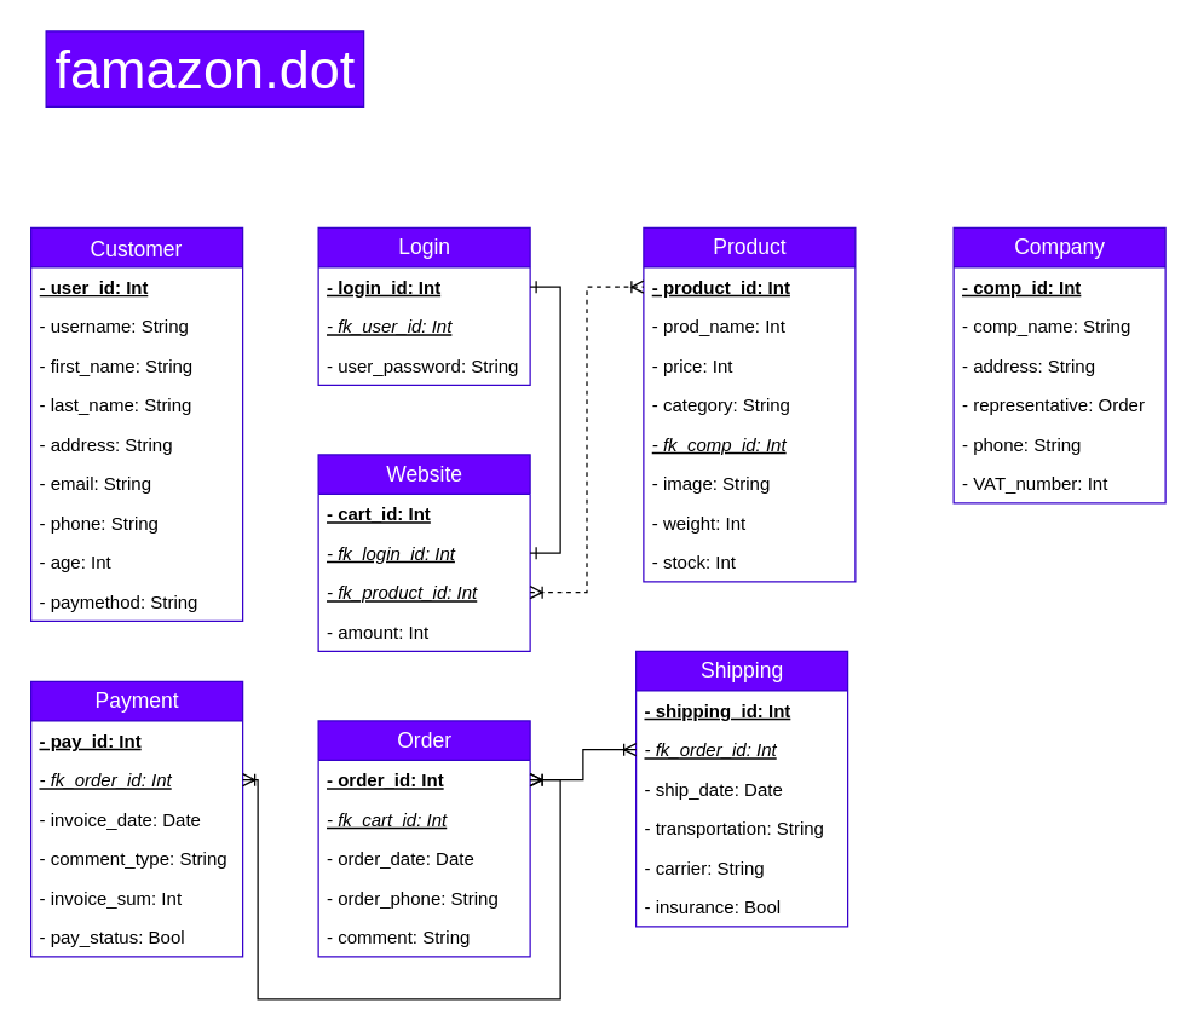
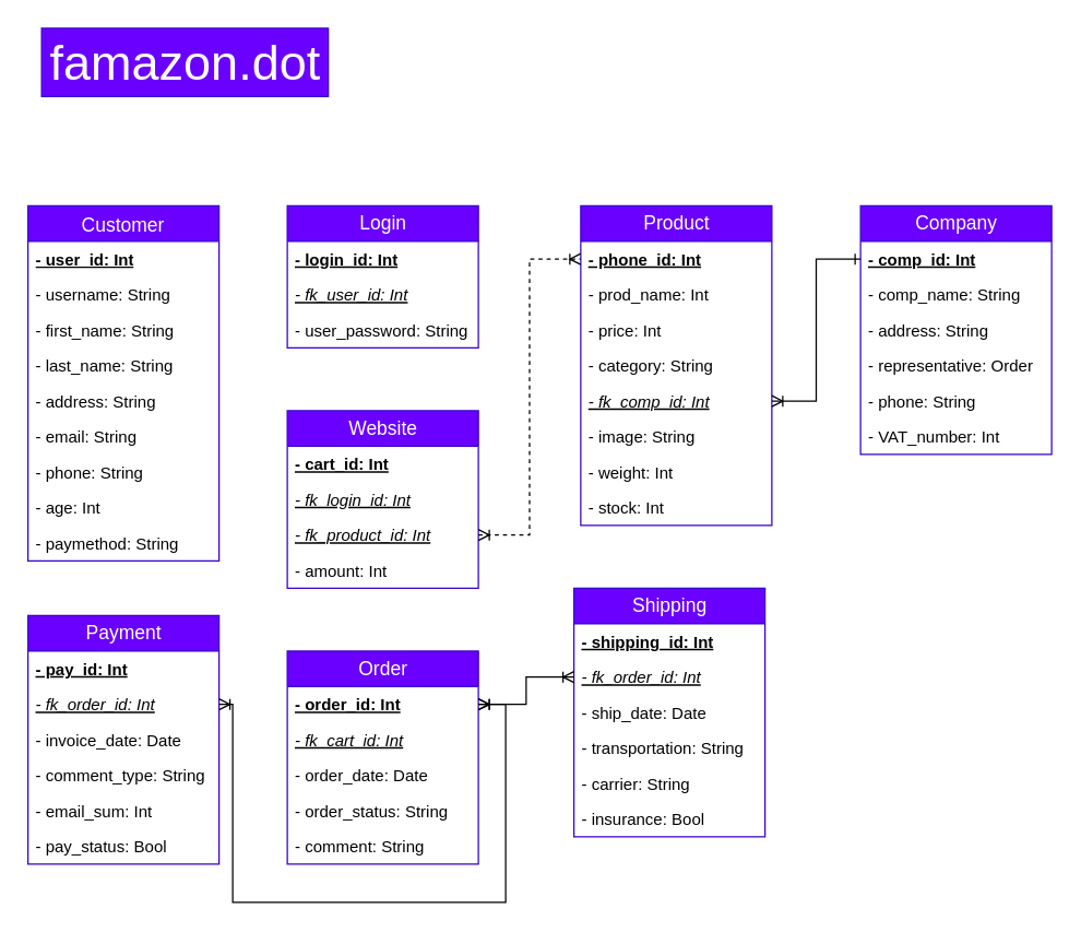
  <mxCell id="0" />
  <mxCell id="1" parent="0" />
  <mxCell id="2" value="famazon.dot" style="text;html=1;align=center;verticalAlign=middle;resizable=0;points=[];autosize=1;fontSize=36;fillColor=#6a00ff;strokeColor=#3700CC;fontColor=#ffffff;" parent="1" vertex="1"><mxGeometry x="30" y="20" width="210" height="50" as="geometry" /></mxCell>
  <mxCell id="3" value="Customer" style="swimlane;fontStyle=0;childLayout=stackLayout;horizontal=1;startSize=26;fillColor=#6a00ff;horizontalStack=0;resizeParent=1;resizeParentMax=0;resizeLast=0;collapsible=1;marginBottom=0;fontSize=14;strokeColor=#3700CC;fontColor=#ffffff;" parent="1" vertex="1"><mxGeometry x="20" y="150" width="140" height="260" as="geometry"><mxRectangle x="40" y="160" width="100" height="26" as="alternateBounds" /></mxGeometry></mxCell>
  <mxCell id="4" value="&lt;b&gt;- user_id: Int&lt;/b&gt;" style="text;align=left;verticalAlign=top;spacingLeft=4;spacingRight=4;overflow=hidden;rotatable=0;points=[[0,0.5],[1,0.5]];portConstraint=eastwest;fontStyle=4;html=1;" parent="3" vertex="1"><mxGeometry y="26" width="140" height="26" as="geometry" /></mxCell>
  <mxCell id="5" value="- username: String" style="text;strokeColor=none;fillColor=none;align=left;verticalAlign=top;spacingLeft=4;spacingRight=4;overflow=hidden;rotatable=0;points=[[0,0.5],[1,0.5]];portConstraint=eastwest;" parent="3" vertex="1"><mxGeometry y="52" width="140" height="26" as="geometry" /></mxCell>
  <mxCell id="6" value="- first_name: String" style="text;strokeColor=none;fillColor=none;align=left;verticalAlign=top;spacingLeft=4;spacingRight=4;overflow=hidden;rotatable=0;points=[[0,0.5],[1,0.5]];portConstraint=eastwest;" parent="3" vertex="1"><mxGeometry y="78" width="140" height="26" as="geometry" /></mxCell>
  <mxCell id="7" value="- last_name: String" style="text;strokeColor=none;fillColor=none;align=left;verticalAlign=top;spacingLeft=4;spacingRight=4;overflow=hidden;rotatable=0;points=[[0,0.5],[1,0.5]];portConstraint=eastwest;" parent="3" vertex="1"><mxGeometry y="104" width="140" height="26" as="geometry" /></mxCell>
  <mxCell id="8" value="- address: String" style="text;strokeColor=none;fillColor=none;align=left;verticalAlign=top;spacingLeft=4;spacingRight=4;overflow=hidden;rotatable=0;points=[[0,0.5],[1,0.5]];portConstraint=eastwest;" parent="3" vertex="1"><mxGeometry y="130" width="140" height="26" as="geometry" /></mxCell>
  <mxCell id="9" value="- email: String" style="text;strokeColor=none;fillColor=none;align=left;verticalAlign=top;spacingLeft=4;spacingRight=4;overflow=hidden;rotatable=0;points=[[0,0.5],[1,0.5]];portConstraint=eastwest;" parent="3" vertex="1"><mxGeometry y="156" width="140" height="26" as="geometry" /></mxCell>
  <mxCell id="10" value="- phone: String" style="text;strokeColor=none;fillColor=none;align=left;verticalAlign=top;spacingLeft=4;spacingRight=4;overflow=hidden;rotatable=0;points=[[0,0.5],[1,0.5]];portConstraint=eastwest;" parent="3" vertex="1"><mxGeometry y="182" width="140" height="26" as="geometry" /></mxCell>
  <mxCell id="11" value="- age: Int" style="text;strokeColor=none;fillColor=none;align=left;verticalAlign=top;spacingLeft=4;spacingRight=4;overflow=hidden;rotatable=0;points=[[0,0.5],[1,0.5]];portConstraint=eastwest;" parent="3" vertex="1"><mxGeometry y="208" width="140" height="26" as="geometry" /></mxCell>
  <mxCell id="12" value="- paymethod: String" style="text;strokeColor=none;fillColor=none;align=left;verticalAlign=top;spacingLeft=4;spacingRight=4;overflow=hidden;rotatable=0;points=[[0,0.5],[1,0.5]];portConstraint=eastwest;" parent="3" vertex="1"><mxGeometry y="234" width="140" height="26" as="geometry" /></mxCell>
  <mxCell id="13" value="Login" style="swimlane;fontStyle=0;childLayout=stackLayout;horizontal=1;startSize=26;fillColor=#6a00ff;horizontalStack=0;resizeParent=1;resizeParentMax=0;resizeLast=0;collapsible=1;marginBottom=0;strokeColor=#3700CC;fontSize=14;html=1;fontColor=#ffffff;" parent="1" vertex="1"><mxGeometry x="210" y="150" width="140" height="104" as="geometry" /></mxCell>
  <mxCell id="14" value="- login_id: Int" style="text;strokeColor=none;fillColor=none;align=left;verticalAlign=top;spacingLeft=4;spacingRight=4;overflow=hidden;rotatable=0;points=[[0,0.5],[1,0.5]];portConstraint=eastwest;fontStyle=5" parent="13" vertex="1"><mxGeometry y="26" width="140" height="26" as="geometry" /></mxCell>
  <mxCell id="15" value="- fk_user_id: Int" style="text;strokeColor=none;fillColor=none;align=left;verticalAlign=top;spacingLeft=4;spacingRight=4;overflow=hidden;rotatable=0;points=[[0,0.5],[1,0.5]];portConstraint=eastwest;fontStyle=6" parent="13" vertex="1"><mxGeometry y="52" width="140" height="26" as="geometry" /></mxCell>
  <mxCell id="16" value="- user_password: String" style="text;strokeColor=none;fillColor=none;align=left;verticalAlign=top;spacingLeft=4;spacingRight=4;overflow=hidden;rotatable=0;points=[[0,0.5],[1,0.5]];portConstraint=eastwest;" parent="13" vertex="1"><mxGeometry y="78" width="140" height="26" as="geometry" /></mxCell>
  <mxCell id="17" value="Product" style="swimlane;fontStyle=0;childLayout=stackLayout;horizontal=1;startSize=26;fillColor=#6a00ff;horizontalStack=0;resizeParent=1;resizeParentMax=0;resizeLast=0;collapsible=1;marginBottom=0;strokeColor=#3700CC;fontSize=14;html=1;fontColor=#ffffff;" parent="1" vertex="1"><mxGeometry x="425" y="150" width="140" height="234" as="geometry" /></mxCell>
- <mxCell id="18" value="- product_id: Int" style="text;strokeColor=none;fillColor=none;align=left;verticalAlign=top;spacingLeft=4;spacingRight=4;overflow=hidden;rotatable=0;points=[[0,0.5],[1,0.5]];portConstraint=eastwest;fontStyle=5" parent="17" vertex="1"><mxGeometry y="26" width="140" height="26" as="geometry" /></mxCell>
+ <mxCell id="18" value="- phone_id: Int" style="text;strokeColor=none;fillColor=none;align=left;verticalAlign=top;spacingLeft=4;spacingRight=4;overflow=hidden;rotatable=0;points=[[0,0.5],[1,0.5]];portConstraint=eastwest;fontStyle=5" parent="17" vertex="1"><mxGeometry y="26" width="140" height="26" as="geometry" /></mxCell>
  <mxCell id="19" value="- prod_name: Int" style="text;strokeColor=none;fillColor=none;align=left;verticalAlign=top;spacingLeft=4;spacingRight=4;overflow=hidden;rotatable=0;points=[[0,0.5],[1,0.5]];portConstraint=eastwest;" parent="17" vertex="1"><mxGeometry y="52" width="140" height="26" as="geometry" /></mxCell>
  <mxCell id="20" value="- price: Int" style="text;strokeColor=none;fillColor=none;align=left;verticalAlign=top;spacingLeft=4;spacingRight=4;overflow=hidden;rotatable=0;points=[[0,0.5],[1,0.5]];portConstraint=eastwest;" parent="17" vertex="1"><mxGeometry y="78" width="140" height="26" as="geometry" /></mxCell>
  <mxCell id="21" value="- category: String" style="text;strokeColor=none;fillColor=none;align=left;verticalAlign=top;spacingLeft=4;spacingRight=4;overflow=hidden;rotatable=0;points=[[0,0.5],[1,0.5]];portConstraint=eastwest;" parent="17" vertex="1"><mxGeometry y="104" width="140" height="26" as="geometry" /></mxCell>
  <mxCell id="22" value="- fk_comp_id: Int" style="text;strokeColor=none;fillColor=none;align=left;verticalAlign=top;spacingLeft=4;spacingRight=4;overflow=hidden;rotatable=0;points=[[0,0.5],[1,0.5]];portConstraint=eastwest;fontStyle=6" parent="17" vertex="1"><mxGeometry y="130" width="140" height="26" as="geometry" /></mxCell>
  <mxCell id="23" value="- image: String" style="text;strokeColor=none;fillColor=none;align=left;verticalAlign=top;spacingLeft=4;spacingRight=4;overflow=hidden;rotatable=0;points=[[0,0.5],[1,0.5]];portConstraint=eastwest;" parent="17" vertex="1"><mxGeometry y="156" width="140" height="26" as="geometry" /></mxCell>
  <mxCell id="24" value="- weight: Int" style="text;strokeColor=none;fillColor=none;align=left;verticalAlign=top;spacingLeft=4;spacingRight=4;overflow=hidden;rotatable=0;points=[[0,0.5],[1,0.5]];portConstraint=eastwest;" parent="17" vertex="1"><mxGeometry y="182" width="140" height="26" as="geometry" /></mxCell>
  <mxCell id="25" value="- stock: Int" style="text;strokeColor=none;fillColor=none;align=left;verticalAlign=top;spacingLeft=4;spacingRight=4;overflow=hidden;rotatable=0;points=[[0,0.5],[1,0.5]];portConstraint=eastwest;" parent="17" vertex="1"><mxGeometry y="208" width="140" height="26" as="geometry" /></mxCell>
  <mxCell id="26" value="Company" style="swimlane;fontStyle=0;childLayout=stackLayout;horizontal=1;startSize=26;fillColor=#6a00ff;horizontalStack=0;resizeParent=1;resizeParentMax=0;resizeLast=0;collapsible=1;marginBottom=0;strokeColor=#3700CC;fontSize=14;html=1;fontColor=#ffffff;" parent="1" vertex="1"><mxGeometry x="630" y="150" width="140" height="182" as="geometry" /></mxCell>
  <mxCell id="27" value="- comp_id: Int" style="text;strokeColor=none;fillColor=none;align=left;verticalAlign=top;spacingLeft=4;spacingRight=4;overflow=hidden;rotatable=0;points=[[0,0.5],[1,0.5]];portConstraint=eastwest;fontStyle=5" parent="26" vertex="1"><mxGeometry y="26" width="140" height="26" as="geometry" /></mxCell>
  <mxCell id="28" value="- comp_name: String" style="text;strokeColor=none;fillColor=none;align=left;verticalAlign=top;spacingLeft=4;spacingRight=4;overflow=hidden;rotatable=0;points=[[0,0.5],[1,0.5]];portConstraint=eastwest;" parent="26" vertex="1"><mxGeometry y="52" width="140" height="26" as="geometry" /></mxCell>
  <mxCell id="29" value="- address: String" style="text;strokeColor=none;fillColor=none;align=left;verticalAlign=top;spacingLeft=4;spacingRight=4;overflow=hidden;rotatable=0;points=[[0,0.5],[1,0.5]];portConstraint=eastwest;" parent="26" vertex="1"><mxGeometry y="78" width="140" height="26" as="geometry" /></mxCell>
  <mxCell id="30" value="- representative: Order" style="text;strokeColor=none;fillColor=none;align=left;verticalAlign=top;spacingLeft=4;spacingRight=4;overflow=hidden;rotatable=0;points=[[0,0.5],[1,0.5]];portConstraint=eastwest;" parent="26" vertex="1"><mxGeometry y="104" width="140" height="26" as="geometry" /></mxCell>
  <mxCell id="31" value="- phone: String" style="text;strokeColor=none;fillColor=none;align=left;verticalAlign=top;spacingLeft=4;spacingRight=4;overflow=hidden;rotatable=0;points=[[0,0.5],[1,0.5]];portConstraint=eastwest;" parent="26" vertex="1"><mxGeometry y="130" width="140" height="26" as="geometry" /></mxCell>
  <mxCell id="32" value="- VAT_number: Int" style="text;strokeColor=none;fillColor=none;align=left;verticalAlign=top;spacingLeft=4;spacingRight=4;overflow=hidden;rotatable=0;points=[[0,0.5],[1,0.5]];portConstraint=eastwest;" parent="26" vertex="1"><mxGeometry y="156" width="140" height="26" as="geometry" /></mxCell>
+ <mxCell id="33" style="edgeStyle=orthogonalEdgeStyle;rounded=0;orthogonalLoop=1;jettySize=auto;html=1;exitX=0;exitY=0.5;exitDx=0;exitDy=0;entryX=1;entryY=0.5;entryDx=0;entryDy=0;startArrow=ERone;startFill=0;endArrow=ERoneToMany;endFill=0;fontSize=14;" parent="1" source="27" target="22" edge="1"><mxGeometry relative="1" as="geometry" /></mxCell>
  <mxCell id="34" value="Website" style="swimlane;fontStyle=0;childLayout=stackLayout;horizontal=1;startSize=26;fillColor=#6a00ff;horizontalStack=0;resizeParent=1;resizeParentMax=0;resizeLast=0;collapsible=1;marginBottom=0;strokeColor=#3700CC;fontSize=14;html=1;fontColor=#ffffff;" parent="1" vertex="1"><mxGeometry x="210" y="300" width="140" height="130" as="geometry" /></mxCell>
  <mxCell id="35" value="- cart_id: Int" style="text;strokeColor=none;fillColor=none;align=left;verticalAlign=top;spacingLeft=4;spacingRight=4;overflow=hidden;rotatable=0;points=[[0,0.5],[1,0.5]];portConstraint=eastwest;fontStyle=5" parent="34" vertex="1"><mxGeometry y="26" width="140" height="26" as="geometry" /></mxCell>
  <mxCell id="36" value="- fk_login_id: Int" style="text;strokeColor=none;fillColor=none;align=left;verticalAlign=top;spacingLeft=4;spacingRight=4;overflow=hidden;rotatable=0;points=[[0,0.5],[1,0.5]];portConstraint=eastwest;fontStyle=6" parent="34" vertex="1"><mxGeometry y="52" width="140" height="26" as="geometry" /></mxCell>
  <mxCell id="37" value="- fk_product_id: Int" style="text;strokeColor=none;fillColor=none;align=left;verticalAlign=top;spacingLeft=4;spacingRight=4;overflow=hidden;rotatable=0;points=[[0,0.5],[1,0.5]];portConstraint=eastwest;fontStyle=6" parent="34" vertex="1"><mxGeometry y="78" width="140" height="26" as="geometry" /></mxCell>
  <mxCell id="38" value="- amount: Int" style="text;strokeColor=none;fillColor=none;align=left;verticalAlign=top;spacingLeft=4;spacingRight=4;overflow=hidden;rotatable=0;points=[[0,0.5],[1,0.5]];portConstraint=eastwest;" parent="34" vertex="1"><mxGeometry y="104" width="140" height="26" as="geometry" /></mxCell>
  <mxCell id="39" style="edgeStyle=orthogonalEdgeStyle;rounded=0;orthogonalLoop=1;jettySize=auto;html=1;exitX=1;exitY=0.5;exitDx=0;exitDy=0;startArrow=ERoneToMany;startFill=0;endArrow=ERoneToMany;endFill=0;fontSize=14;dashed=1;" parent="1" source="37" target="18" edge="1"><mxGeometry relative="1" as="geometry" /></mxCell>
- <mxCell id="40" style="edgeStyle=orthogonalEdgeStyle;rounded=0;orthogonalLoop=1;jettySize=auto;html=1;exitX=1;exitY=0.5;exitDx=0;exitDy=0;entryX=1;entryY=0.5;entryDx=0;entryDy=0;startArrow=ERone;startFill=0;endArrow=ERone;endFill=0;fontSize=14;" parent="1" source="14" target="36" edge="1"><mxGeometry relative="1" as="geometry" /></mxCell>
  <mxCell id="41" value="Order" style="swimlane;fontStyle=0;childLayout=stackLayout;horizontal=1;startSize=26;fillColor=#6a00ff;horizontalStack=0;resizeParent=1;resizeParentMax=0;resizeLast=0;collapsible=1;marginBottom=0;strokeColor=#3700CC;fontSize=14;html=1;fontColor=#ffffff;" parent="1" vertex="1"><mxGeometry x="210" y="476" width="140" height="156" as="geometry" /></mxCell>
  <mxCell id="42" value="- order_id: Int" style="text;strokeColor=none;fillColor=none;align=left;verticalAlign=top;spacingLeft=4;spacingRight=4;overflow=hidden;rotatable=0;points=[[0,0.5],[1,0.5]];portConstraint=eastwest;fontStyle=5" parent="41" vertex="1"><mxGeometry y="26" width="140" height="26" as="geometry" /></mxCell>
  <mxCell id="43" value="- fk_cart_id: Int" style="text;strokeColor=none;fillColor=none;align=left;verticalAlign=top;spacingLeft=4;spacingRight=4;overflow=hidden;rotatable=0;points=[[0,0.5],[1,0.5]];portConstraint=eastwest;fontStyle=6" parent="41" vertex="1"><mxGeometry y="52" width="140" height="26" as="geometry" /></mxCell>
  <mxCell id="44" value="- order_date: Date" style="text;strokeColor=none;fillColor=none;align=left;verticalAlign=top;spacingLeft=4;spacingRight=4;overflow=hidden;rotatable=0;points=[[0,0.5],[1,0.5]];portConstraint=eastwest;" parent="41" vertex="1"><mxGeometry y="78" width="140" height="26" as="geometry" /></mxCell>
- <mxCell id="45" value="- order_phone: String" style="text;strokeColor=none;fillColor=none;align=left;verticalAlign=top;spacingLeft=4;spacingRight=4;overflow=hidden;rotatable=0;points=[[0,0.5],[1,0.5]];portConstraint=eastwest;" parent="41" vertex="1"><mxGeometry y="104" width="140" height="26" as="geometry" /></mxCell>
+ <mxCell id="45" value="- order_status: String" style="text;strokeColor=none;fillColor=none;align=left;verticalAlign=top;spacingLeft=4;spacingRight=4;overflow=hidden;rotatable=0;points=[[0,0.5],[1,0.5]];portConstraint=eastwest;" parent="41" vertex="1"><mxGeometry y="104" width="140" height="26" as="geometry" /></mxCell>
  <mxCell id="46" value="- comment: String" style="text;strokeColor=none;fillColor=none;align=left;verticalAlign=top;spacingLeft=4;spacingRight=4;overflow=hidden;rotatable=0;points=[[0,0.5],[1,0.5]];portConstraint=eastwest;" parent="41" vertex="1"><mxGeometry y="130" width="140" height="26" as="geometry" /></mxCell>
  <mxCell id="47" value="Shipping" style="swimlane;fontStyle=0;childLayout=stackLayout;horizontal=1;startSize=26;fillColor=#6a00ff;horizontalStack=0;resizeParent=1;resizeParentMax=0;resizeLast=0;collapsible=1;marginBottom=0;strokeColor=#3700CC;fontSize=14;html=1;fontColor=#ffffff;" parent="1" vertex="1"><mxGeometry x="420" y="430" width="140" height="182" as="geometry" /></mxCell>
  <mxCell id="48" value="- shipping_id: Int" style="text;strokeColor=none;fillColor=none;align=left;verticalAlign=top;spacingLeft=4;spacingRight=4;overflow=hidden;rotatable=0;points=[[0,0.5],[1,0.5]];portConstraint=eastwest;fontStyle=5" parent="47" vertex="1"><mxGeometry y="26" width="140" height="26" as="geometry" /></mxCell>
  <mxCell id="49" value="- fk_order_id: Int" style="text;strokeColor=none;fillColor=none;align=left;verticalAlign=top;spacingLeft=4;spacingRight=4;overflow=hidden;rotatable=0;points=[[0,0.5],[1,0.5]];portConstraint=eastwest;fontStyle=6" parent="47" vertex="1"><mxGeometry y="52" width="140" height="26" as="geometry" /></mxCell>
  <mxCell id="50" value="- ship_date: Date" style="text;strokeColor=none;fillColor=none;align=left;verticalAlign=top;spacingLeft=4;spacingRight=4;overflow=hidden;rotatable=0;points=[[0,0.5],[1,0.5]];portConstraint=eastwest;" parent="47" vertex="1"><mxGeometry y="78" width="140" height="26" as="geometry" /></mxCell>
  <mxCell id="51" value="- transportation: String" style="text;strokeColor=none;fillColor=none;align=left;verticalAlign=top;spacingLeft=4;spacingRight=4;overflow=hidden;rotatable=0;points=[[0,0.5],[1,0.5]];portConstraint=eastwest;" parent="47" vertex="1"><mxGeometry y="104" width="140" height="26" as="geometry" /></mxCell>
  <mxCell id="52" value="- carrier: String" style="text;strokeColor=none;fillColor=none;align=left;verticalAlign=top;spacingLeft=4;spacingRight=4;overflow=hidden;rotatable=0;points=[[0,0.5],[1,0.5]];portConstraint=eastwest;" parent="47" vertex="1"><mxGeometry y="130" width="140" height="26" as="geometry" /></mxCell>
  <mxCell id="53" value="- insurance: Bool" style="text;strokeColor=none;fillColor=none;align=left;verticalAlign=top;spacingLeft=4;spacingRight=4;overflow=hidden;rotatable=0;points=[[0,0.5],[1,0.5]];portConstraint=eastwest;" parent="47" vertex="1"><mxGeometry y="156" width="140" height="26" as="geometry" /></mxCell>
  <mxCell id="54" style="edgeStyle=orthogonalEdgeStyle;rounded=0;orthogonalLoop=1;jettySize=auto;html=1;exitX=1;exitY=0.5;exitDx=0;exitDy=0;entryX=0;entryY=0.5;entryDx=0;entryDy=0;startArrow=ERoneToMany;startFill=0;endArrow=ERoneToMany;endFill=0;fontSize=14;" parent="1" source="42" target="49" edge="1"><mxGeometry relative="1" as="geometry" /></mxCell>
  <mxCell id="55" value="Payment" style="swimlane;fontStyle=0;childLayout=stackLayout;horizontal=1;startSize=26;fillColor=#6a00ff;horizontalStack=0;resizeParent=1;resizeParentMax=0;resizeLast=0;collapsible=1;marginBottom=0;strokeColor=#3700CC;fontSize=14;html=1;fontColor=#ffffff;" parent="1" vertex="1"><mxGeometry x="20" y="450" width="140" height="182" as="geometry" /></mxCell>
  <mxCell id="56" value="- pay_id: Int" style="text;strokeColor=none;fillColor=none;align=left;verticalAlign=top;spacingLeft=4;spacingRight=4;overflow=hidden;rotatable=0;points=[[0,0.5],[1,0.5]];portConstraint=eastwest;fontStyle=5" parent="55" vertex="1"><mxGeometry y="26" width="140" height="26" as="geometry" /></mxCell>
  <mxCell id="57" value="- fk_order_id: Int" style="text;strokeColor=none;fillColor=none;align=left;verticalAlign=top;spacingLeft=4;spacingRight=4;overflow=hidden;rotatable=0;points=[[0,0.5],[1,0.5]];portConstraint=eastwest;fontStyle=6" parent="55" vertex="1"><mxGeometry y="52" width="140" height="26" as="geometry" /></mxCell>
  <mxCell id="58" value="- invoice_date: Date" style="text;strokeColor=none;fillColor=none;align=left;verticalAlign=top;spacingLeft=4;spacingRight=4;overflow=hidden;rotatable=0;points=[[0,0.5],[1,0.5]];portConstraint=eastwest;" parent="55" vertex="1"><mxGeometry y="78" width="140" height="26" as="geometry" /></mxCell>
  <mxCell id="59" value="- comment_type: String" style="text;strokeColor=none;fillColor=none;align=left;verticalAlign=top;spacingLeft=4;spacingRight=4;overflow=hidden;rotatable=0;points=[[0,0.5],[1,0.5]];portConstraint=eastwest;" parent="55" vertex="1"><mxGeometry y="104" width="140" height="26" as="geometry" /></mxCell>
- <mxCell id="60" value="- invoice_sum: Int" style="text;strokeColor=none;fillColor=none;align=left;verticalAlign=top;spacingLeft=4;spacingRight=4;overflow=hidden;rotatable=0;points=[[0,0.5],[1,0.5]];portConstraint=eastwest;" parent="55" vertex="1"><mxGeometry y="130" width="140" height="26" as="geometry" /></mxCell>
+ <mxCell id="60" value="- email_sum: Int" style="text;strokeColor=none;fillColor=none;align=left;verticalAlign=top;spacingLeft=4;spacingRight=4;overflow=hidden;rotatable=0;points=[[0,0.5],[1,0.5]];portConstraint=eastwest;" parent="55" vertex="1"><mxGeometry y="130" width="140" height="26" as="geometry" /></mxCell>
  <mxCell id="61" value="- pay_status: Bool" style="text;strokeColor=none;fillColor=none;align=left;verticalAlign=top;spacingLeft=4;spacingRight=4;overflow=hidden;rotatable=0;points=[[0,0.5],[1,0.5]];portConstraint=eastwest;" parent="55" vertex="1"><mxGeometry y="156" width="140" height="26" as="geometry" /></mxCell>
  <mxCell id="62" style="edgeStyle=orthogonalEdgeStyle;rounded=0;orthogonalLoop=1;jettySize=auto;html=1;exitX=1;exitY=0.5;exitDx=0;exitDy=0;entryX=1;entryY=0.5;entryDx=0;entryDy=0;endArrow=ERoneToMany;endFill=0;startArrow=ERoneToMany;startFill=0;" parent="1" source="57" target="42" edge="1"><mxGeometry relative="1" as="geometry"><Array as="points"><mxPoint x="170" y="515" /><mxPoint x="170" y="660" /><mxPoint x="370" y="660" /><mxPoint x="370" y="515" /></Array></mxGeometry></mxCell>
